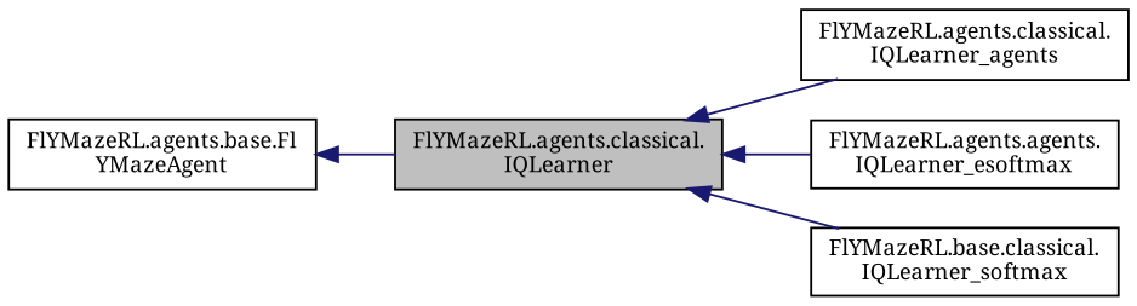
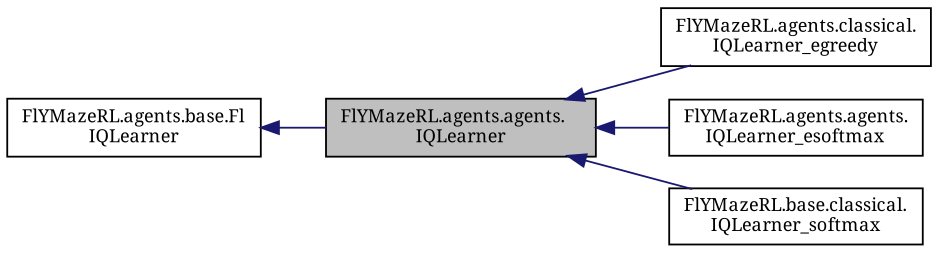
  digraph {
    fontname="Noto Serif"
    rankdir=LR
    node [color=black fillcolor=white fontname="Noto Serif" fontsize=10 shape=record style=filled]
    edge [color=midnightblue dir=back fontname="Noto Serif" fontsize=10 labelfontname=Helvetica labelfontsize=10 style=solid]
-   n1 [fillcolor=grey75 fontcolor=black height=0.2 label="FlYMazeRL.agents.classical.\lIQLearner" width=0.4]
-   n2 [height=0.2 label="FlYMazeRL.agents.classical.\lIQLearner_agents" width=0.4]
+   n1 [fillcolor=grey75 fontcolor=black height=0.2 label="FlYMazeRL.agents.agents.\lIQLearner" width=0.4]
+   n2 [height=0.2 label="FlYMazeRL.agents.classical.\lIQLearner_egreedy" width=0.4]
    n3 [height=0.2 label="FlYMazeRL.agents.agents.\lIQLearner_esoftmax" width=0.4]
    n4 [height=0.2 label="FlYMazeRL.base.classical.\lIQLearner_softmax" width=0.4]
-   n5 [height=0.2 label="FlYMazeRL.agents.base.Fl\lYMazeAgent" width=0.4]
+   n5 [height=0.2 label="FlYMazeRL.agents.base.Fl\lIQLearner" width=0.4]
    n1 -> n2
    n1 -> n3
    n1 -> n4
    n5 -> n1
  }
